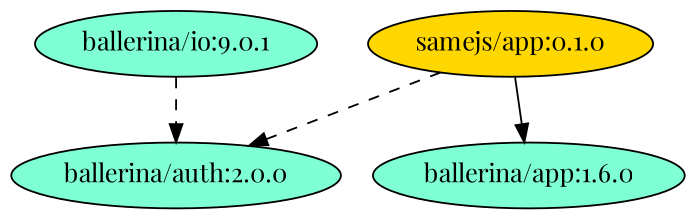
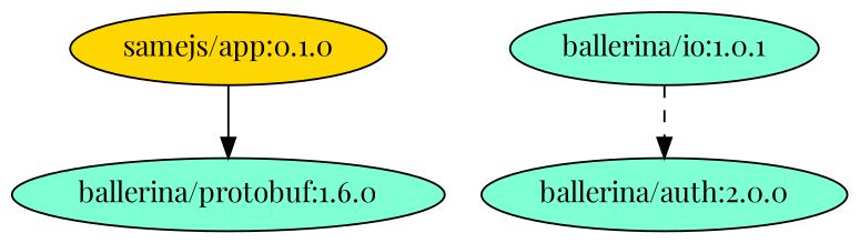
  digraph {
    fontname="Playfair Display"
    node [fillcolor=aquamarine fontname="Playfair Display" style=filled]
    edge [fontname="Playfair Display" style=dashed]
    "samejs/app:0.1.0" [fillcolor=gold]
    "ballerina/auth:2.0.0"
-   "ballerina/protobuf:1.6.0" [label="ballerina/app:1.6.0"]
-   "ballerina/io:1.0.1" [transitive=true label="ballerina/io:9.0.1"]
-   "samejs/app:0.1.0" -> "ballerina/auth:2.0.0"
+   "ballerina/protobuf:1.6.0"
+   "ballerina/io:1.0.1" [transitive=true]
    "samejs/app:0.1.0" -> "ballerina/protobuf:1.6.0" [style=solid]
    "ballerina/io:1.0.1" -> "ballerina/auth:2.0.0"
  }
